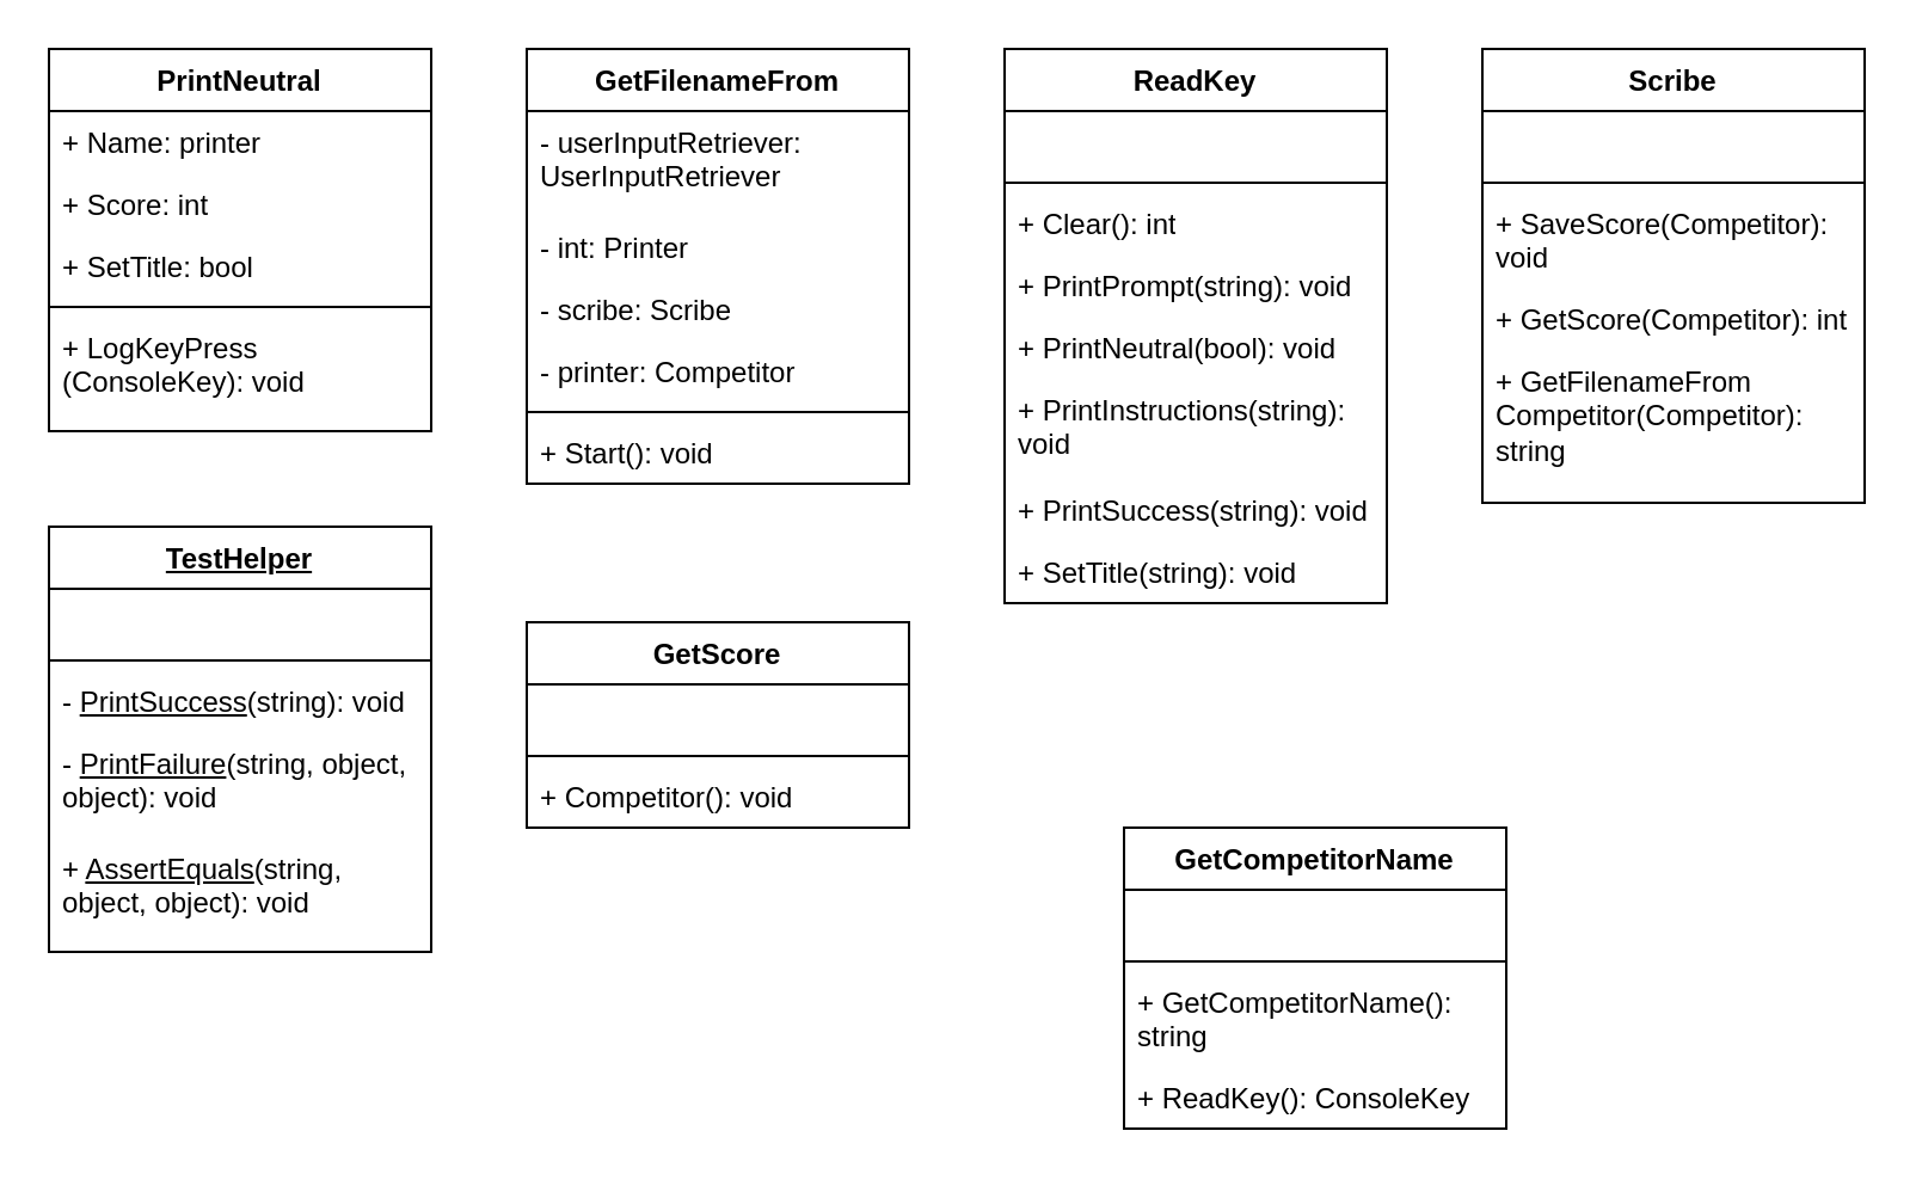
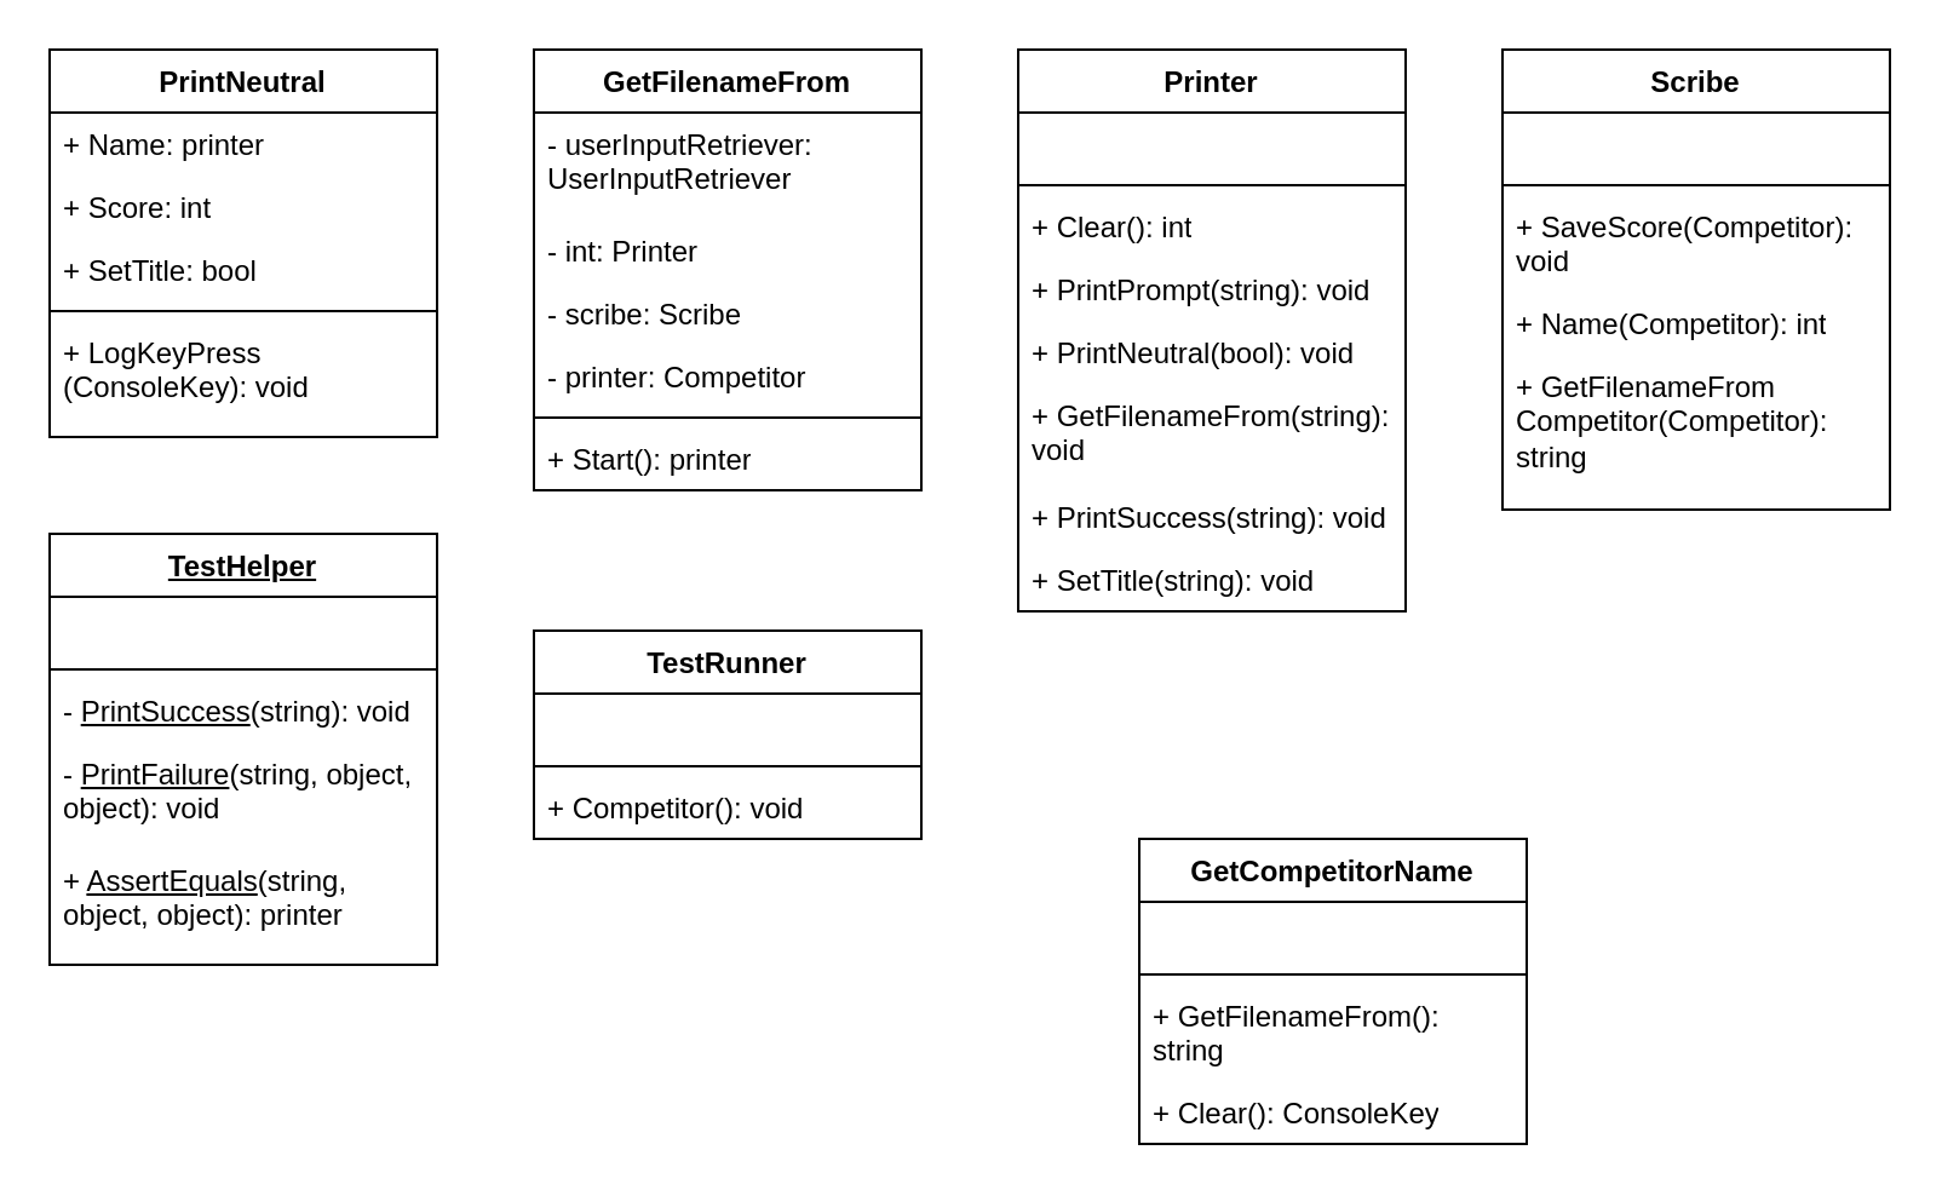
  <mxCell id="0" />
  <mxCell id="1" parent="0" />
  <mxCell id="2" value="PrintNeutral" style="swimlane;fontStyle=1;align=center;verticalAlign=top;childLayout=stackLayout;horizontal=1;startSize=26;horizontalStack=0;resizeParent=1;resizeParentMax=0;resizeLast=0;collapsible=1;marginBottom=0;whiteSpace=wrap;html=1;" vertex="1" parent="1"><mxGeometry x="20" y="20" width="160" height="160" as="geometry" /></mxCell>
  <mxCell id="3" value="+ Name: printer" style="text;strokeColor=none;fillColor=none;align=left;verticalAlign=top;spacingLeft=4;spacingRight=4;overflow=hidden;rotatable=0;points=[[0,0.5],[1,0.5]];portConstraint=eastwest;whiteSpace=wrap;html=1;" vertex="1" parent="2"><mxGeometry y="26" width="160" height="26" as="geometry" /></mxCell>
  <mxCell id="4" value="+ Score: int" style="text;strokeColor=none;fillColor=none;align=left;verticalAlign=top;spacingLeft=4;spacingRight=4;overflow=hidden;rotatable=0;points=[[0,0.5],[1,0.5]];portConstraint=eastwest;whiteSpace=wrap;html=1;" vertex="1" parent="2"><mxGeometry y="52" width="160" height="26" as="geometry" /></mxCell>
  <mxCell id="5" value="+ SetTitle: bool" style="text;strokeColor=none;fillColor=none;align=left;verticalAlign=top;spacingLeft=4;spacingRight=4;overflow=hidden;rotatable=0;points=[[0,0.5],[1,0.5]];portConstraint=eastwest;whiteSpace=wrap;html=1;" vertex="1" parent="2"><mxGeometry y="78" width="160" height="26" as="geometry" /></mxCell>
  <mxCell id="6" value="" style="line;strokeWidth=1;fillColor=none;align=left;verticalAlign=middle;spacingTop=-1;spacingLeft=3;spacingRight=3;rotatable=0;labelPosition=right;points=[];portConstraint=eastwest;strokeColor=inherit;" vertex="1" parent="2"><mxGeometry y="104" width="160" height="8" as="geometry" /></mxCell>
  <mxCell id="7" value="+ LogKeyPress (ConsoleKey): void" style="text;strokeColor=none;fillColor=none;align=left;verticalAlign=top;spacingLeft=4;spacingRight=4;overflow=hidden;rotatable=0;points=[[0,0.5],[1,0.5]];portConstraint=eastwest;whiteSpace=wrap;html=1;" vertex="1" parent="2"><mxGeometry y="112" width="160" height="48" as="geometry" /></mxCell>
  <mxCell id="8" value="GetFilenameFrom" style="swimlane;fontStyle=1;align=center;verticalAlign=top;childLayout=stackLayout;horizontal=1;startSize=26;horizontalStack=0;resizeParent=1;resizeParentMax=0;resizeLast=0;collapsible=1;marginBottom=0;whiteSpace=wrap;html=1;" vertex="1" parent="1"><mxGeometry x="220" y="20" width="160" height="182" as="geometry" /></mxCell>
  <mxCell id="9" value="- userInputRetriever: UserInputRetriever" style="text;strokeColor=none;fillColor=none;align=left;verticalAlign=top;spacingLeft=4;spacingRight=4;overflow=hidden;rotatable=0;points=[[0,0.5],[1,0.5]];portConstraint=eastwest;whiteSpace=wrap;html=1;" vertex="1" parent="8"><mxGeometry y="26" width="160" height="44" as="geometry" /></mxCell>
  <mxCell id="10" value="- int: Printer" style="text;strokeColor=none;fillColor=none;align=left;verticalAlign=top;spacingLeft=4;spacingRight=4;overflow=hidden;rotatable=0;points=[[0,0.5],[1,0.5]];portConstraint=eastwest;whiteSpace=wrap;html=1;" vertex="1" parent="8"><mxGeometry y="70" width="160" height="26" as="geometry" /></mxCell>
  <mxCell id="11" value="- scribe: Scribe" style="text;strokeColor=none;fillColor=none;align=left;verticalAlign=top;spacingLeft=4;spacingRight=4;overflow=hidden;rotatable=0;points=[[0,0.5],[1,0.5]];portConstraint=eastwest;whiteSpace=wrap;html=1;" vertex="1" parent="8"><mxGeometry y="96" width="160" height="26" as="geometry" /></mxCell>
  <mxCell id="12" value="- printer: Competitor" style="text;strokeColor=none;fillColor=none;align=left;verticalAlign=top;spacingLeft=4;spacingRight=4;overflow=hidden;rotatable=0;points=[[0,0.5],[1,0.5]];portConstraint=eastwest;whiteSpace=wrap;html=1;" vertex="1" parent="8"><mxGeometry y="122" width="160" height="26" as="geometry" /></mxCell>
  <mxCell id="13" value="" style="line;strokeWidth=1;fillColor=none;align=left;verticalAlign=middle;spacingTop=-1;spacingLeft=3;spacingRight=3;rotatable=0;labelPosition=right;points=[];portConstraint=eastwest;strokeColor=inherit;" vertex="1" parent="8"><mxGeometry y="148" width="160" height="8" as="geometry" /></mxCell>
- <mxCell id="14" value="+ Start(): void" style="text;strokeColor=none;fillColor=none;align=left;verticalAlign=top;spacingLeft=4;spacingRight=4;overflow=hidden;rotatable=0;points=[[0,0.5],[1,0.5]];portConstraint=eastwest;whiteSpace=wrap;html=1;" vertex="1" parent="8"><mxGeometry y="156" width="160" height="26" as="geometry" /></mxCell>
- <mxCell id="15" value="ReadKey" style="swimlane;fontStyle=1;align=center;verticalAlign=top;childLayout=stackLayout;horizontal=1;startSize=26;horizontalStack=0;resizeParent=1;resizeParentMax=0;resizeLast=0;collapsible=1;marginBottom=0;whiteSpace=wrap;html=1;" vertex="1" parent="1"><mxGeometry x="420" y="20" width="160" height="232" as="geometry" /></mxCell>
+ <mxCell id="14" value="+ Start(): printer" style="text;strokeColor=none;fillColor=none;align=left;verticalAlign=top;spacingLeft=4;spacingRight=4;overflow=hidden;rotatable=0;points=[[0,0.5],[1,0.5]];portConstraint=eastwest;whiteSpace=wrap;html=1;" vertex="1" parent="8"><mxGeometry y="156" width="160" height="26" as="geometry" /></mxCell>
+ <mxCell id="15" value="Printer" style="swimlane;fontStyle=1;align=center;verticalAlign=top;childLayout=stackLayout;horizontal=1;startSize=26;horizontalStack=0;resizeParent=1;resizeParentMax=0;resizeLast=0;collapsible=1;marginBottom=0;whiteSpace=wrap;html=1;" vertex="1" parent="1"><mxGeometry x="420" y="20" width="160" height="232" as="geometry" /></mxCell>
  <mxCell id="16" value="&amp;nbsp;" style="text;strokeColor=none;fillColor=none;align=left;verticalAlign=top;spacingLeft=4;spacingRight=4;overflow=hidden;rotatable=0;points=[[0,0.5],[1,0.5]];portConstraint=eastwest;whiteSpace=wrap;html=1;" vertex="1" parent="15"><mxGeometry y="26" width="160" height="26" as="geometry" /></mxCell>
  <mxCell id="17" value="" style="line;strokeWidth=1;fillColor=none;align=left;verticalAlign=middle;spacingTop=-1;spacingLeft=3;spacingRight=3;rotatable=0;labelPosition=right;points=[];portConstraint=eastwest;strokeColor=inherit;" vertex="1" parent="15"><mxGeometry y="52" width="160" height="8" as="geometry" /></mxCell>
  <mxCell id="18" value="+ Clear(): int" style="text;strokeColor=none;fillColor=none;align=left;verticalAlign=top;spacingLeft=4;spacingRight=4;overflow=hidden;rotatable=0;points=[[0,0.5],[1,0.5]];portConstraint=eastwest;whiteSpace=wrap;html=1;" vertex="1" parent="15"><mxGeometry y="60" width="160" height="26" as="geometry" /></mxCell>
  <mxCell id="19" value="+ PrintPrompt(string): void" style="text;strokeColor=none;fillColor=none;align=left;verticalAlign=top;spacingLeft=4;spacingRight=4;overflow=hidden;rotatable=0;points=[[0,0.5],[1,0.5]];portConstraint=eastwest;whiteSpace=wrap;html=1;" vertex="1" parent="15"><mxGeometry y="86" width="160" height="26" as="geometry" /></mxCell>
  <mxCell id="20" value="+ PrintNeutral(bool): void" style="text;strokeColor=none;fillColor=none;align=left;verticalAlign=top;spacingLeft=4;spacingRight=4;overflow=hidden;rotatable=0;points=[[0,0.5],[1,0.5]];portConstraint=eastwest;whiteSpace=wrap;html=1;" vertex="1" parent="15"><mxGeometry y="112" width="160" height="26" as="geometry" /></mxCell>
- <mxCell id="21" value="+ PrintInstructions(string): void" style="text;strokeColor=none;fillColor=none;align=left;verticalAlign=top;spacingLeft=4;spacingRight=4;overflow=hidden;rotatable=0;points=[[0,0.5],[1,0.5]];portConstraint=eastwest;whiteSpace=wrap;html=1;" vertex="1" parent="15"><mxGeometry y="138" width="160" height="42" as="geometry" /></mxCell>
+ <mxCell id="21" value="+ GetFilenameFrom(string): void" style="text;strokeColor=none;fillColor=none;align=left;verticalAlign=top;spacingLeft=4;spacingRight=4;overflow=hidden;rotatable=0;points=[[0,0.5],[1,0.5]];portConstraint=eastwest;whiteSpace=wrap;html=1;" vertex="1" parent="15"><mxGeometry y="138" width="160" height="42" as="geometry" /></mxCell>
  <mxCell id="22" value="+ PrintSuccess(string): void" style="text;strokeColor=none;fillColor=none;align=left;verticalAlign=top;spacingLeft=4;spacingRight=4;overflow=hidden;rotatable=0;points=[[0,0.5],[1,0.5]];portConstraint=eastwest;whiteSpace=wrap;html=1;" vertex="1" parent="15"><mxGeometry y="180" width="160" height="26" as="geometry" /></mxCell>
  <mxCell id="23" value="+ SetTitle(string): void" style="text;strokeColor=none;fillColor=none;align=left;verticalAlign=top;spacingLeft=4;spacingRight=4;overflow=hidden;rotatable=0;points=[[0,0.5],[1,0.5]];portConstraint=eastwest;whiteSpace=wrap;html=1;" vertex="1" parent="15"><mxGeometry y="206" width="160" height="26" as="geometry" /></mxCell>
  <mxCell id="24" value="Scribe" style="swimlane;fontStyle=1;align=center;verticalAlign=top;childLayout=stackLayout;horizontal=1;startSize=26;horizontalStack=0;resizeParent=1;resizeParentMax=0;resizeLast=0;collapsible=1;marginBottom=0;whiteSpace=wrap;html=1;" vertex="1" parent="1"><mxGeometry x="620" y="20" width="160" height="190" as="geometry" /></mxCell>
  <mxCell id="25" value="&amp;nbsp;" style="text;strokeColor=none;fillColor=none;align=left;verticalAlign=top;spacingLeft=4;spacingRight=4;overflow=hidden;rotatable=0;points=[[0,0.5],[1,0.5]];portConstraint=eastwest;whiteSpace=wrap;html=1;" vertex="1" parent="24"><mxGeometry y="26" width="160" height="26" as="geometry" /></mxCell>
  <mxCell id="26" value="" style="line;strokeWidth=1;fillColor=none;align=left;verticalAlign=middle;spacingTop=-1;spacingLeft=3;spacingRight=3;rotatable=0;labelPosition=right;points=[];portConstraint=eastwest;strokeColor=inherit;" vertex="1" parent="24"><mxGeometry y="52" width="160" height="8" as="geometry" /></mxCell>
  <mxCell id="27" value="+ SaveScore(Competitor): void" style="text;strokeColor=none;fillColor=none;align=left;verticalAlign=top;spacingLeft=4;spacingRight=4;overflow=hidden;rotatable=0;points=[[0,0.5],[1,0.5]];portConstraint=eastwest;whiteSpace=wrap;html=1;" vertex="1" parent="24"><mxGeometry y="60" width="160" height="40" as="geometry" /></mxCell>
- <mxCell id="28" value="+ GetScore(Competitor): int" style="text;strokeColor=none;fillColor=none;align=left;verticalAlign=top;spacingLeft=4;spacingRight=4;overflow=hidden;rotatable=0;points=[[0,0.5],[1,0.5]];portConstraint=eastwest;whiteSpace=wrap;html=1;" vertex="1" parent="24"><mxGeometry y="100" width="160" height="26" as="geometry" /></mxCell>
+ <mxCell id="28" value="+ Name(Competitor): int" style="text;strokeColor=none;fillColor=none;align=left;verticalAlign=top;spacingLeft=4;spacingRight=4;overflow=hidden;rotatable=0;points=[[0,0.5],[1,0.5]];portConstraint=eastwest;whiteSpace=wrap;html=1;" vertex="1" parent="24"><mxGeometry y="100" width="160" height="26" as="geometry" /></mxCell>
  <mxCell id="29" value="+ GetFilenameFrom Competitor(Competitor): string" style="text;strokeColor=none;fillColor=none;align=left;verticalAlign=top;spacingLeft=4;spacingRight=4;overflow=hidden;rotatable=0;points=[[0,0.5],[1,0.5]];portConstraint=eastwest;whiteSpace=wrap;html=1;" vertex="1" parent="24"><mxGeometry y="126" width="160" height="64" as="geometry" /></mxCell>
  <mxCell id="30" value="&lt;u&gt;TestHelper&lt;/u&gt;" style="swimlane;fontStyle=1;align=center;verticalAlign=top;childLayout=stackLayout;horizontal=1;startSize=26;horizontalStack=0;resizeParent=1;resizeParentMax=0;resizeLast=0;collapsible=1;marginBottom=0;whiteSpace=wrap;html=1;" vertex="1" parent="1"><mxGeometry x="20" y="220" width="160" height="178" as="geometry" /></mxCell>
  <mxCell id="31" value="&amp;nbsp;" style="text;strokeColor=none;fillColor=none;align=left;verticalAlign=top;spacingLeft=4;spacingRight=4;overflow=hidden;rotatable=0;points=[[0,0.5],[1,0.5]];portConstraint=eastwest;whiteSpace=wrap;html=1;" vertex="1" parent="30"><mxGeometry y="26" width="160" height="26" as="geometry" /></mxCell>
  <mxCell id="32" value="" style="line;strokeWidth=1;fillColor=none;align=left;verticalAlign=middle;spacingTop=-1;spacingLeft=3;spacingRight=3;rotatable=0;labelPosition=right;points=[];portConstraint=eastwest;strokeColor=inherit;" vertex="1" parent="30"><mxGeometry y="52" width="160" height="8" as="geometry" /></mxCell>
  <mxCell id="33" value="- &lt;u&gt;PrintSuccess&lt;/u&gt;(string): void" style="text;strokeColor=none;fillColor=none;align=left;verticalAlign=top;spacingLeft=4;spacingRight=4;overflow=hidden;rotatable=0;points=[[0,0.5],[1,0.5]];portConstraint=eastwest;whiteSpace=wrap;html=1;" vertex="1" parent="30"><mxGeometry y="60" width="160" height="26" as="geometry" /></mxCell>
  <mxCell id="34" value="- &lt;u&gt;PrintFailure&lt;/u&gt;(string, object, object): void" style="text;strokeColor=none;fillColor=none;align=left;verticalAlign=top;spacingLeft=4;spacingRight=4;overflow=hidden;rotatable=0;points=[[0,0.5],[1,0.5]];portConstraint=eastwest;whiteSpace=wrap;html=1;" vertex="1" parent="30"><mxGeometry y="86" width="160" height="44" as="geometry" /></mxCell>
- <mxCell id="35" value="+ &lt;u&gt;AssertEquals&lt;/u&gt;(string, object, object): void" style="text;strokeColor=none;fillColor=none;align=left;verticalAlign=top;spacingLeft=4;spacingRight=4;overflow=hidden;rotatable=0;points=[[0,0.5],[1,0.5]];portConstraint=eastwest;whiteSpace=wrap;html=1;" vertex="1" parent="30"><mxGeometry y="130" width="160" height="48" as="geometry" /></mxCell>
- <mxCell id="36" value="GetScore" style="swimlane;fontStyle=1;align=center;verticalAlign=top;childLayout=stackLayout;horizontal=1;startSize=26;horizontalStack=0;resizeParent=1;resizeParentMax=0;resizeLast=0;collapsible=1;marginBottom=0;whiteSpace=wrap;html=1;" vertex="1" parent="1"><mxGeometry x="220" y="260" width="160" height="86" as="geometry" /></mxCell>
+ <mxCell id="35" value="+ &lt;u&gt;AssertEquals&lt;/u&gt;(string, object, object): printer" style="text;strokeColor=none;fillColor=none;align=left;verticalAlign=top;spacingLeft=4;spacingRight=4;overflow=hidden;rotatable=0;points=[[0,0.5],[1,0.5]];portConstraint=eastwest;whiteSpace=wrap;html=1;" vertex="1" parent="30"><mxGeometry y="130" width="160" height="48" as="geometry" /></mxCell>
+ <mxCell id="36" value="TestRunner" style="swimlane;fontStyle=1;align=center;verticalAlign=top;childLayout=stackLayout;horizontal=1;startSize=26;horizontalStack=0;resizeParent=1;resizeParentMax=0;resizeLast=0;collapsible=1;marginBottom=0;whiteSpace=wrap;html=1;" vertex="1" parent="1"><mxGeometry x="220" y="260" width="160" height="86" as="geometry" /></mxCell>
  <mxCell id="37" value="&amp;nbsp;" style="text;strokeColor=none;fillColor=none;align=left;verticalAlign=top;spacingLeft=4;spacingRight=4;overflow=hidden;rotatable=0;points=[[0,0.5],[1,0.5]];portConstraint=eastwest;whiteSpace=wrap;html=1;" vertex="1" parent="36"><mxGeometry y="26" width="160" height="26" as="geometry" /></mxCell>
  <mxCell id="38" value="" style="line;strokeWidth=1;fillColor=none;align=left;verticalAlign=middle;spacingTop=-1;spacingLeft=3;spacingRight=3;rotatable=0;labelPosition=right;points=[];portConstraint=eastwest;strokeColor=inherit;" vertex="1" parent="36"><mxGeometry y="52" width="160" height="8" as="geometry" /></mxCell>
  <mxCell id="39" value="+ Competitor(): void" style="text;strokeColor=none;fillColor=none;align=left;verticalAlign=top;spacingLeft=4;spacingRight=4;overflow=hidden;rotatable=0;points=[[0,0.5],[1,0.5]];portConstraint=eastwest;whiteSpace=wrap;html=1;" vertex="1" parent="36"><mxGeometry y="60" width="160" height="26" as="geometry" /></mxCell>
  <mxCell id="40" value="GetCompetitorName" style="swimlane;fontStyle=1;align=center;verticalAlign=top;childLayout=stackLayout;horizontal=1;startSize=26;horizontalStack=0;resizeParent=1;resizeParentMax=0;resizeLast=0;collapsible=1;marginBottom=0;whiteSpace=wrap;html=1;" vertex="1" parent="1"><mxGeometry x="470" y="346" width="160" height="126" as="geometry" /></mxCell>
  <mxCell id="41" value="&amp;nbsp;" style="text;strokeColor=none;fillColor=none;align=left;verticalAlign=top;spacingLeft=4;spacingRight=4;overflow=hidden;rotatable=0;points=[[0,0.5],[1,0.5]];portConstraint=eastwest;whiteSpace=wrap;html=1;" vertex="1" parent="40"><mxGeometry y="26" width="160" height="26" as="geometry" /></mxCell>
  <mxCell id="42" value="" style="line;strokeWidth=1;fillColor=none;align=left;verticalAlign=middle;spacingTop=-1;spacingLeft=3;spacingRight=3;rotatable=0;labelPosition=right;points=[];portConstraint=eastwest;strokeColor=inherit;" vertex="1" parent="40"><mxGeometry y="52" width="160" height="8" as="geometry" /></mxCell>
- <mxCell id="43" value="+ GetCompetitorName(): string" style="text;strokeColor=none;fillColor=none;align=left;verticalAlign=top;spacingLeft=4;spacingRight=4;overflow=hidden;rotatable=0;points=[[0,0.5],[1,0.5]];portConstraint=eastwest;whiteSpace=wrap;html=1;" vertex="1" parent="40"><mxGeometry y="60" width="160" height="40" as="geometry" /></mxCell>
- <mxCell id="44" value="+ ReadKey(): ConsoleKey" style="text;strokeColor=none;fillColor=none;align=left;verticalAlign=top;spacingLeft=4;spacingRight=4;overflow=hidden;rotatable=0;points=[[0,0.5],[1,0.5]];portConstraint=eastwest;whiteSpace=wrap;html=1;" vertex="1" parent="40"><mxGeometry y="100" width="160" height="26" as="geometry" /></mxCell>
+ <mxCell id="43" value="+ GetFilenameFrom(): string" style="text;strokeColor=none;fillColor=none;align=left;verticalAlign=top;spacingLeft=4;spacingRight=4;overflow=hidden;rotatable=0;points=[[0,0.5],[1,0.5]];portConstraint=eastwest;whiteSpace=wrap;html=1;" vertex="1" parent="40"><mxGeometry y="60" width="160" height="40" as="geometry" /></mxCell>
+ <mxCell id="44" value="+ Clear(): ConsoleKey" style="text;strokeColor=none;fillColor=none;align=left;verticalAlign=top;spacingLeft=4;spacingRight=4;overflow=hidden;rotatable=0;points=[[0,0.5],[1,0.5]];portConstraint=eastwest;whiteSpace=wrap;html=1;" vertex="1" parent="40"><mxGeometry y="100" width="160" height="26" as="geometry" /></mxCell>
